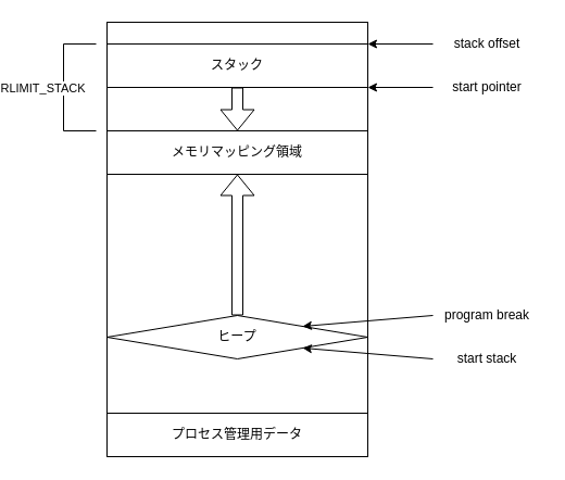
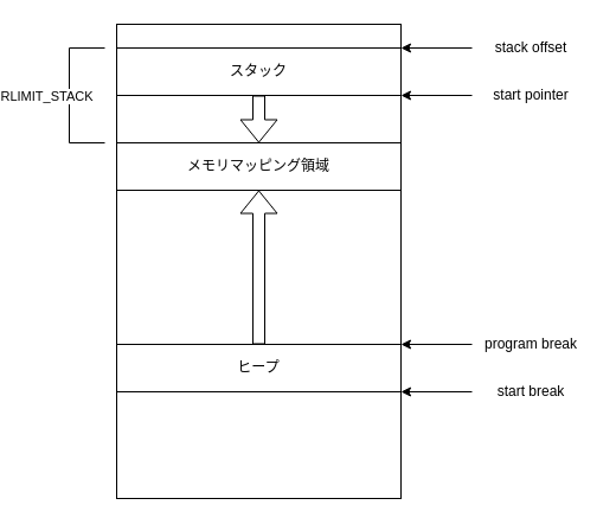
  <mxCell id="0" />
  <mxCell id="1" parent="0" />
  <mxCell id="2" value="" style="rounded=0;whiteSpace=wrap;html=1;" vertex="1" parent="1"><mxGeometry x="60" y="20" width="240" height="400" as="geometry" /></mxCell>
  <mxCell id="3" value="スタック" style="rounded=0;whiteSpace=wrap;html=1;" vertex="1" parent="1"><mxGeometry x="60" y="40" width="240" height="40" as="geometry" /></mxCell>
- <mxCell id="4" value="ヒープ" style="rhombus;whiteSpace=wrap;html=1;" vertex="1" parent="1"><mxGeometry x="60" y="290" width="240" height="40" as="geometry" /></mxCell>
- <mxCell id="5" value="プロセス管理用データ" style="rounded=0;whiteSpace=wrap;html=1;" vertex="1" parent="1"><mxGeometry x="60" y="380" width="240" height="40" as="geometry" /></mxCell>
+ <mxCell id="4" value="ヒープ" style="rounded=0;whiteSpace=wrap;html=1;" vertex="1" parent="1"><mxGeometry x="60" y="290" width="240" height="40" as="geometry" /></mxCell>
  <mxCell id="6" value="メモリマッピング領域" style="rounded=0;whiteSpace=wrap;html=1;" vertex="1" parent="1"><mxGeometry x="60" y="120" width="240" height="40" as="geometry" /></mxCell>
  <mxCell id="7" value="" style="endArrow=classic;html=1;rounded=0;entryX=1;entryY=1;entryDx=0;entryDy=0;" edge="1" parent="1" target="4"><mxGeometry width="50" height="50" relative="1" as="geometry"><mxPoint x="360" y="330" as="sourcePoint" /><mxPoint x="330" y="300" as="targetPoint" /></mxGeometry></mxCell>
- <mxCell id="8" value="start stack" style="text;html=1;strokeColor=none;fillColor=none;align=center;verticalAlign=middle;whiteSpace=wrap;rounded=0;" vertex="1" parent="1"><mxGeometry x="360" y="320" width="100" height="20" as="geometry" /></mxCell>
+ <mxCell id="8" value="start break" style="text;html=1;strokeColor=none;fillColor=none;align=center;verticalAlign=middle;whiteSpace=wrap;rounded=0;" vertex="1" parent="1"><mxGeometry x="360" y="320" width="100" height="20" as="geometry" /></mxCell>
  <mxCell id="9" value="" style="shape=flexArrow;endArrow=classic;html=1;rounded=0;exitX=0.5;exitY=0;exitDx=0;exitDy=0;entryX=0.5;entryY=1;entryDx=0;entryDy=0;" edge="1" parent="1" source="4" target="6"><mxGeometry width="50" height="50" relative="1" as="geometry"><mxPoint x="280" y="350" as="sourcePoint" /><mxPoint x="330" y="300" as="targetPoint" /></mxGeometry></mxCell>
  <mxCell id="10" value="" style="shape=flexArrow;endArrow=classic;html=1;rounded=0;exitX=0.5;exitY=1;exitDx=0;exitDy=0;entryX=0.5;entryY=0;entryDx=0;entryDy=0;" edge="1" parent="1" source="3" target="6"><mxGeometry width="50" height="50" relative="1" as="geometry"><mxPoint x="280" y="350" as="sourcePoint" /><mxPoint x="330" y="300" as="targetPoint" /></mxGeometry></mxCell>
  <mxCell id="11" value="" style="endArrow=classic;html=1;rounded=0;entryX=1;entryY=0;entryDx=0;entryDy=0;" edge="1" parent="1" target="4"><mxGeometry width="50" height="50" relative="1" as="geometry"><mxPoint x="360" y="290" as="sourcePoint" /><mxPoint x="310" y="280" as="targetPoint" /></mxGeometry></mxCell>
  <mxCell id="12" value="program break" style="text;html=1;strokeColor=none;fillColor=none;align=center;verticalAlign=middle;whiteSpace=wrap;rounded=0;" vertex="1" parent="1"><mxGeometry x="360" y="280" width="100" height="20" as="geometry" /></mxCell>
  <mxCell id="13" value="" style="endArrow=classic;html=1;rounded=0;entryX=1;entryY=1;entryDx=0;entryDy=0;" edge="1" parent="1" target="3"><mxGeometry width="50" height="50" relative="1" as="geometry"><mxPoint x="360" y="80" as="sourcePoint" /><mxPoint x="300" y="160" as="targetPoint" /></mxGeometry></mxCell>
  <mxCell id="14" value="start pointer" style="text;html=1;strokeColor=none;fillColor=none;align=center;verticalAlign=middle;whiteSpace=wrap;rounded=0;" vertex="1" parent="1"><mxGeometry x="360" y="70" width="100" height="20" as="geometry" /></mxCell>
  <mxCell id="15" value="" style="endArrow=none;html=1;rounded=0;" edge="1" parent="1"><mxGeometry width="50" height="50" relative="1" as="geometry"><mxPoint x="50" y="120" as="sourcePoint" /><mxPoint x="50" y="40" as="targetPoint" /><Array as="points"><mxPoint x="20" y="120" /><mxPoint x="20" y="40" /></Array></mxGeometry></mxCell>
  <mxCell id="16" value="RLIMIT_STACK" style="edgeLabel;html=1;align=center;verticalAlign=middle;resizable=0;points=[];" vertex="1" connectable="0" parent="15"><mxGeometry x="0.071" relative="1" as="geometry"><mxPoint x="-20" y="5" as="offset" /></mxGeometry></mxCell>
  <mxCell id="17" value="" style="endArrow=classic;html=1;rounded=0;entryX=1;entryY=0;entryDx=0;entryDy=0;" edge="1" parent="1" target="3"><mxGeometry width="50" height="50" relative="1" as="geometry"><mxPoint x="360" y="40" as="sourcePoint" /><mxPoint x="300" y="40" as="targetPoint" /></mxGeometry></mxCell>
  <mxCell id="18" value="stack offset" style="text;html=1;strokeColor=none;fillColor=none;align=center;verticalAlign=middle;whiteSpace=wrap;rounded=0;" vertex="1" parent="1"><mxGeometry x="360" y="30" width="100" height="20" as="geometry" /></mxCell>
